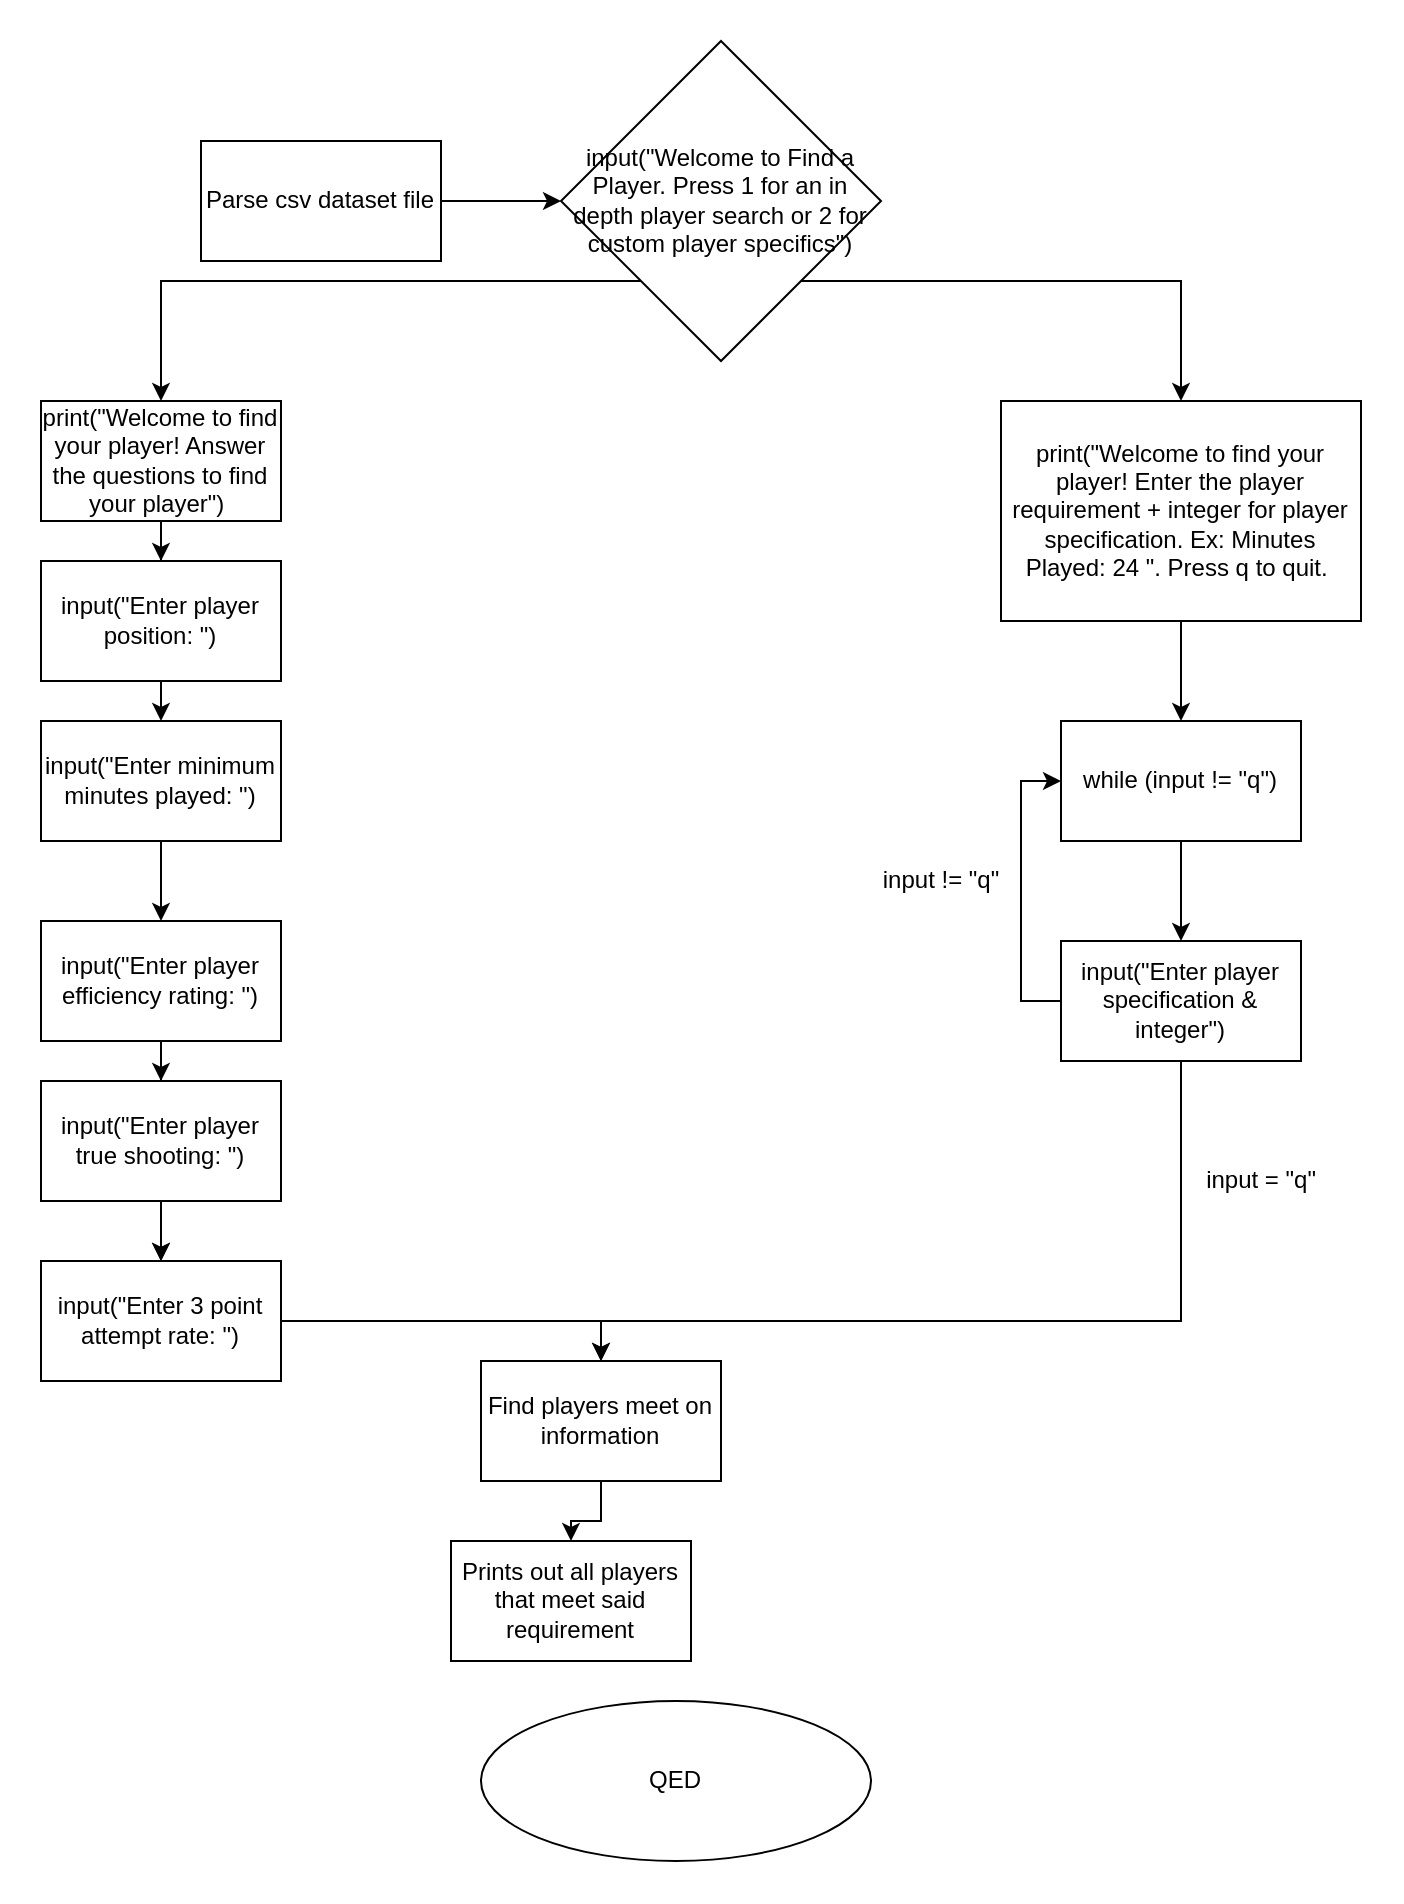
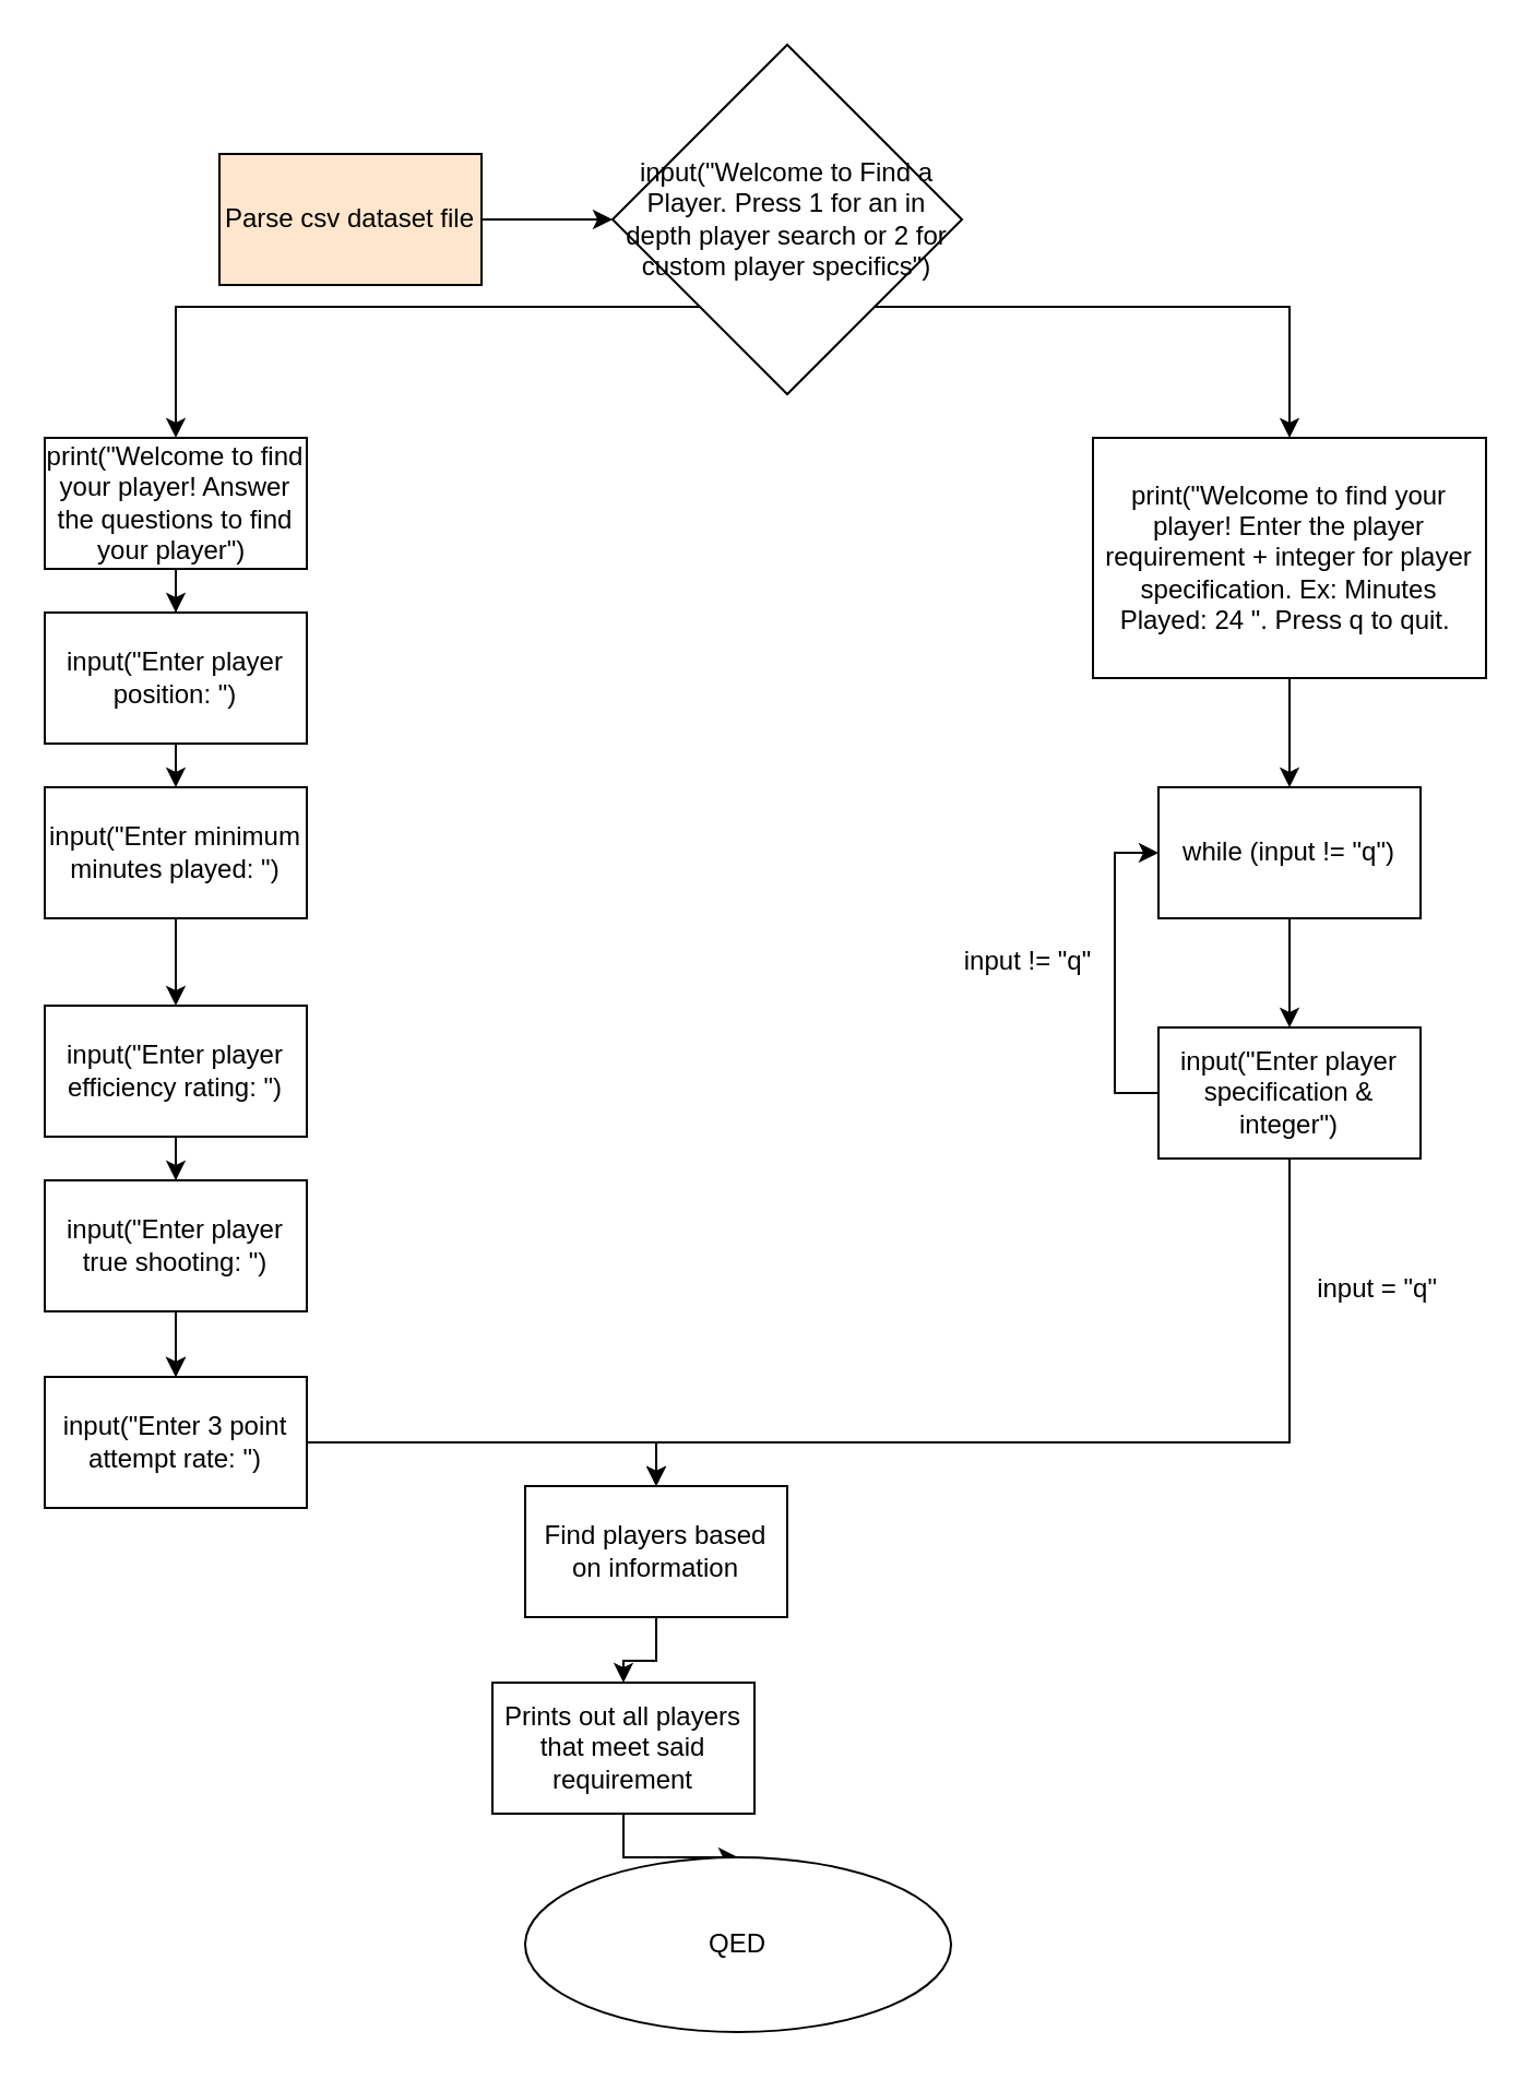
  <mxCell id="0" />
  <mxCell id="1" parent="0" />
  <mxCell id="2" style="edgeStyle=orthogonalEdgeStyle;rounded=0;orthogonalLoop=1;jettySize=auto;html=1;entryX=0;entryY=0.5;entryDx=0;entryDy=0;" edge="1" parent="1" source="3" target="6"><mxGeometry relative="1" as="geometry" /></mxCell>
- <mxCell id="3" value="Parse csv dataset file" style="whiteSpace=wrap;html=1;" vertex="1" parent="1"><mxGeometry x="100" y="70" width="120" height="60" as="geometry" /></mxCell>
+ <mxCell id="3" value="Parse csv dataset file" style="whiteSpace=wrap;html=1;fillColor=#ffe6cc;" vertex="1" parent="1"><mxGeometry x="100" y="70" width="120" height="60" as="geometry" /></mxCell>
  <mxCell id="4" style="edgeStyle=orthogonalEdgeStyle;rounded=0;orthogonalLoop=1;jettySize=auto;html=1;exitX=0;exitY=1;exitDx=0;exitDy=0;" edge="1" parent="1" source="6"><mxGeometry relative="1" as="geometry"><mxPoint x="80" y="200" as="targetPoint" /><Array as="points"><mxPoint x="80" y="140" /></Array></mxGeometry></mxCell>
  <mxCell id="5" style="edgeStyle=orthogonalEdgeStyle;rounded=0;orthogonalLoop=1;jettySize=auto;html=1;exitX=1;exitY=1;exitDx=0;exitDy=0;entryX=0.5;entryY=0;entryDx=0;entryDy=0;" edge="1" parent="1" source="6" target="24"><mxGeometry relative="1" as="geometry"><mxPoint x="560" y="210" as="targetPoint" /></mxGeometry></mxCell>
  <mxCell id="6" value="&lt;span&gt;input(&quot;Welcome to Find a Player. Press 1 for an in depth player search or 2 for custom player specifics&quot;)&lt;/span&gt;" style="rhombus;whiteSpace=wrap;html=1;" vertex="1" parent="1"><mxGeometry x="280" y="20" width="160" height="160" as="geometry" /></mxCell>
  <mxCell id="7" style="edgeStyle=orthogonalEdgeStyle;rounded=0;orthogonalLoop=1;jettySize=auto;html=1;exitX=0.5;exitY=1;exitDx=0;exitDy=0;entryX=0.5;entryY=0;entryDx=0;entryDy=0;" edge="1" parent="1" source="8" target="10"><mxGeometry relative="1" as="geometry" /></mxCell>
  <mxCell id="8" value="input(&quot;Enter player position: &quot;)" style="whiteSpace=wrap;html=1;" vertex="1" parent="1"><mxGeometry x="20" y="280" width="120" height="60" as="geometry" /></mxCell>
  <mxCell id="9" style="edgeStyle=orthogonalEdgeStyle;rounded=0;orthogonalLoop=1;jettySize=auto;html=1;entryX=0.5;entryY=0;entryDx=0;entryDy=0;" edge="1" parent="1" source="10" target="12"><mxGeometry relative="1" as="geometry" /></mxCell>
  <mxCell id="10" value="&lt;span&gt;input(&quot;Enter minimum minutes played: &quot;)&lt;/span&gt;" style="whiteSpace=wrap;html=1;" vertex="1" parent="1"><mxGeometry x="20" y="360" width="120" height="60" as="geometry" /></mxCell>
  <mxCell id="11" style="edgeStyle=orthogonalEdgeStyle;rounded=0;orthogonalLoop=1;jettySize=auto;html=1;entryX=0.5;entryY=0;entryDx=0;entryDy=0;" edge="1" parent="1" source="12" target="15"><mxGeometry relative="1" as="geometry" /></mxCell>
  <mxCell id="12" value="&lt;span&gt;input(&quot;Enter player efficiency&amp;nbsp;rating: &quot;)&lt;/span&gt;" style="whiteSpace=wrap;html=1;" vertex="1" parent="1"><mxGeometry x="20" y="460" width="120" height="60" as="geometry" /></mxCell>
  <mxCell id="13" style="edgeStyle=orthogonalEdgeStyle;rounded=0;orthogonalLoop=1;jettySize=auto;html=1;entryX=0.5;entryY=0;entryDx=0;entryDy=0;" edge="1" parent="1" source="15" target="17"><mxGeometry relative="1" as="geometry" /></mxCell>
  <mxCell id="14" value="" style="edgeStyle=orthogonalEdgeStyle;rounded=0;orthogonalLoop=1;jettySize=auto;html=1;" edge="1" parent="1" source="15" target="17"><mxGeometry relative="1" as="geometry" /></mxCell>
  <mxCell id="15" value="&lt;span&gt;input(&quot;Enter player true shooting: &quot;)&lt;/span&gt;" style="whiteSpace=wrap;html=1;" vertex="1" parent="1"><mxGeometry x="20" y="540" width="120" height="60" as="geometry" /></mxCell>
  <mxCell id="16" style="edgeStyle=orthogonalEdgeStyle;rounded=0;orthogonalLoop=1;jettySize=auto;html=1;entryX=0.5;entryY=0;entryDx=0;entryDy=0;" edge="1" parent="1" source="17" target="31"><mxGeometry relative="1" as="geometry"><mxPoint x="300" y="660" as="targetPoint" /></mxGeometry></mxCell>
  <mxCell id="17" value="&lt;span&gt;input(&quot;Enter 3 point attempt rate: &quot;)&lt;/span&gt;" style="whiteSpace=wrap;html=1;" vertex="1" parent="1"><mxGeometry x="20" y="630" width="120" height="60" as="geometry" /></mxCell>
  <mxCell id="18" style="edgeStyle=orthogonalEdgeStyle;rounded=0;orthogonalLoop=1;jettySize=auto;html=1;entryX=0.5;entryY=0;entryDx=0;entryDy=0;" edge="1" parent="1" source="19" target="8"><mxGeometry relative="1" as="geometry" /></mxCell>
  <mxCell id="19" value="print(&quot;Welcome to find your player! Answer the questions to find your player&quot;)&amp;nbsp;" style="whiteSpace=wrap;html=1;" vertex="1" parent="1"><mxGeometry x="20" y="200" width="120" height="60" as="geometry" /></mxCell>
+ <mxCell id="20" style="edgeStyle=orthogonalEdgeStyle;rounded=0;orthogonalLoop=1;jettySize=auto;html=1;entryX=0.5;entryY=0;entryDx=0;entryDy=0;" edge="1" parent="1" source="21" target="22"><mxGeometry relative="1" as="geometry" /></mxCell>
  <mxCell id="21" value="Prints out all players that meet said requirement" style="whiteSpace=wrap;html=1;" vertex="1" parent="1"><mxGeometry x="225" y="770" width="120" height="60" as="geometry" /></mxCell>
  <mxCell id="22" value="QED" style="ellipse;whiteSpace=wrap;html=1;" vertex="1" parent="1"><mxGeometry x="240" y="850" width="195" height="80" as="geometry" /></mxCell>
  <mxCell id="23" style="edgeStyle=orthogonalEdgeStyle;rounded=0;orthogonalLoop=1;jettySize=auto;html=1;entryX=0.5;entryY=0;entryDx=0;entryDy=0;" edge="1" parent="1" source="24" target="26"><mxGeometry relative="1" as="geometry" /></mxCell>
  <mxCell id="24" value="&lt;span&gt;print(&quot;Welcome to find your player! Enter the player requirement + integer for player specification. Ex: Minutes Played: 24 &quot;. Press q to quit.&amp;nbsp;&lt;/span&gt;" style="whiteSpace=wrap;html=1;" vertex="1" parent="1"><mxGeometry x="500" y="200" width="180" height="110" as="geometry" /></mxCell>
  <mxCell id="25" style="edgeStyle=orthogonalEdgeStyle;rounded=0;orthogonalLoop=1;jettySize=auto;html=1;entryX=0.5;entryY=0;entryDx=0;entryDy=0;" edge="1" parent="1" source="26" target="29"><mxGeometry relative="1" as="geometry" /></mxCell>
  <mxCell id="26" value="while (input != &quot;q&quot;)" style="whiteSpace=wrap;html=1;" vertex="1" parent="1"><mxGeometry x="530" y="360" width="120" height="60" as="geometry" /></mxCell>
  <mxCell id="27" style="edgeStyle=orthogonalEdgeStyle;rounded=0;orthogonalLoop=1;jettySize=auto;html=1;entryX=0;entryY=0.5;entryDx=0;entryDy=0;" edge="1" parent="1" source="29" target="26"><mxGeometry relative="1" as="geometry"><Array as="points"><mxPoint x="510" y="500" /><mxPoint x="510" y="390" /></Array></mxGeometry></mxCell>
  <mxCell id="28" style="edgeStyle=orthogonalEdgeStyle;rounded=0;orthogonalLoop=1;jettySize=auto;html=1;entryX=0.5;entryY=0;entryDx=0;entryDy=0;" edge="1" parent="1" source="29" target="31"><mxGeometry relative="1" as="geometry"><mxPoint x="590" y="580" as="targetPoint" /><Array as="points"><mxPoint x="590" y="660" /><mxPoint x="300" y="660" /></Array></mxGeometry></mxCell>
  <mxCell id="29" value="input(&quot;Enter player specification &amp;amp; integer&quot;)" style="whiteSpace=wrap;html=1;" vertex="1" parent="1"><mxGeometry x="530" y="470" width="120" height="60" as="geometry" /></mxCell>
  <mxCell id="30" style="edgeStyle=orthogonalEdgeStyle;rounded=0;orthogonalLoop=1;jettySize=auto;html=1;entryX=0.5;entryY=0;entryDx=0;entryDy=0;" edge="1" parent="1" source="31" target="21"><mxGeometry relative="1" as="geometry" /></mxCell>
- <mxCell id="31" value="Find players meet on information" style="whiteSpace=wrap;html=1;" vertex="1" parent="1"><mxGeometry x="240" y="680" width="120" height="60" as="geometry" /></mxCell>
+ <mxCell id="31" value="Find players based on information" style="whiteSpace=wrap;html=1;" vertex="1" parent="1"><mxGeometry x="240" y="680" width="120" height="60" as="geometry" /></mxCell>
  <mxCell id="32" value="input != &quot;q&quot;" style="text;html=1;align=center;verticalAlign=middle;resizable=0;points=[];autosize=1;" vertex="1" parent="1"><mxGeometry x="435" y="430" width="70" height="20" as="geometry" /></mxCell>
  <mxCell id="33" value="input = &quot;q&quot;" style="text;html=1;align=center;verticalAlign=middle;resizable=0;points=[];autosize=1;" vertex="1" parent="1"><mxGeometry x="595" y="580" width="70" height="20" as="geometry" /></mxCell>
